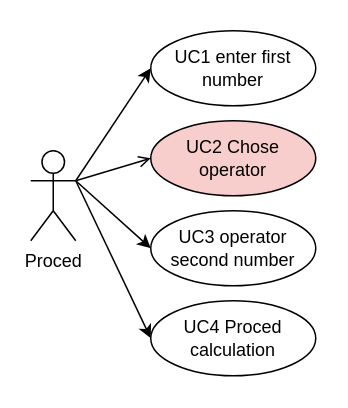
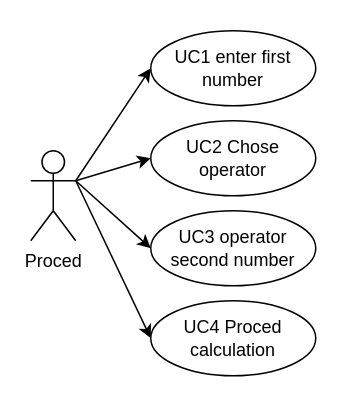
  <mxCell id="0" />
  <mxCell id="1" parent="0" />
  <mxCell id="2" style="edgeStyle=none;html=1;exitX=1;exitY=0.333;exitDx=0;exitDy=0;exitPerimeter=0;entryX=0;entryY=0.5;entryDx=0;entryDy=0;rounded=0;" edge="1" parent="1" source="6" target="7"><mxGeometry relative="1" as="geometry" /></mxCell>
- <mxCell id="3" style="edgeStyle=none;html=1;exitX=1;exitY=0.333;exitDx=0;exitDy=0;exitPerimeter=0;entryX=0;entryY=0.5;entryDx=0;entryDy=0;rounded=0;endArrow=open;" edge="1" parent="1" source="6" target="8"><mxGeometry relative="1" as="geometry" /></mxCell>
+ <mxCell id="3" style="edgeStyle=none;html=1;exitX=1;exitY=0.333;exitDx=0;exitDy=0;exitPerimeter=0;entryX=0;entryY=0.5;entryDx=0;entryDy=0;rounded=0;" edge="1" parent="1" source="6" target="8"><mxGeometry relative="1" as="geometry" /></mxCell>
  <mxCell id="4" style="edgeStyle=none;html=1;exitX=1;exitY=0.333;exitDx=0;exitDy=0;exitPerimeter=0;entryX=0;entryY=0.5;entryDx=0;entryDy=0;rounded=0;" edge="1" parent="1" source="6" target="9"><mxGeometry relative="1" as="geometry" /></mxCell>
  <mxCell id="5" style="edgeStyle=none;html=1;exitX=1;exitY=0.333;exitDx=0;exitDy=0;exitPerimeter=0;entryX=0;entryY=0.5;entryDx=0;entryDy=0;rounded=0;" edge="1" parent="1" source="6" target="10"><mxGeometry relative="1" as="geometry" /></mxCell>
  <mxCell id="6" value="Proced" style="shape=umlActor;verticalLabelPosition=bottom;verticalAlign=top;html=1;outlineConnect=0;rounded=0;" vertex="1" parent="1"><mxGeometry x="20" y="100" width="30" height="60" as="geometry" /></mxCell>
  <mxCell id="7" value="UC1 enter first number&lt;br&gt;" style="ellipse;whiteSpace=wrap;html=1;rounded=0;" vertex="1" parent="1"><mxGeometry x="100" y="20" width="110" height="50" as="geometry" /></mxCell>
- <mxCell id="8" value="UC2 Chose operator" style="ellipse;whiteSpace=wrap;html=1;rounded=0;fillColor=#f8cecc;" vertex="1" parent="1"><mxGeometry x="100" y="80" width="110" height="50" as="geometry" /></mxCell>
+ <mxCell id="8" value="UC2 Chose operator" style="ellipse;whiteSpace=wrap;html=1;rounded=0;" vertex="1" parent="1"><mxGeometry x="100" y="80" width="110" height="50" as="geometry" /></mxCell>
  <mxCell id="9" value="UC3 operator second number" style="ellipse;whiteSpace=wrap;html=1;rounded=0;" vertex="1" parent="1"><mxGeometry x="100" y="140" width="110" height="50" as="geometry" /></mxCell>
  <mxCell id="10" value="UC4 Proced calculation" style="ellipse;whiteSpace=wrap;html=1;rounded=0;" vertex="1" parent="1"><mxGeometry x="100" y="200" width="110" height="50" as="geometry" /></mxCell>
